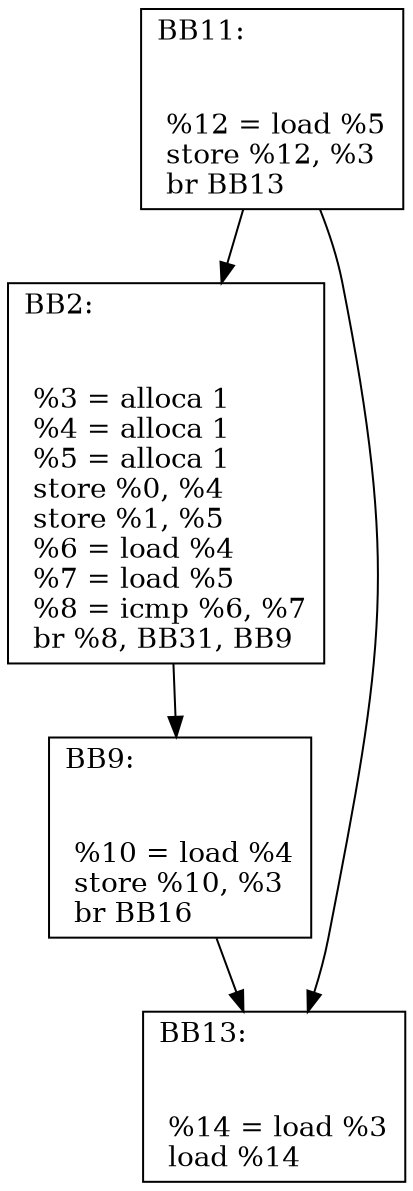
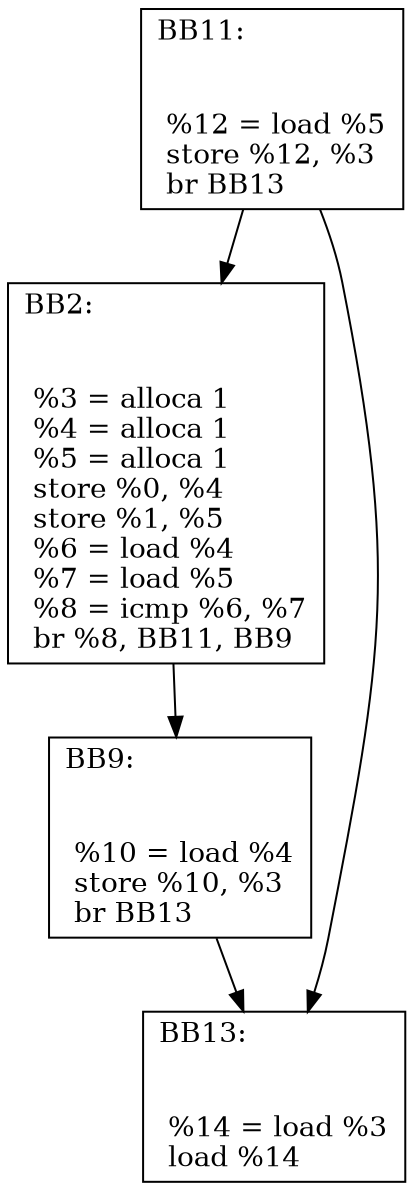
  digraph {
    node [shape=record]
-   n1 [label="{BB2:\l\l\n	 %3 = alloca  1\l	 %4 = alloca  1\l	 %5 = alloca  1\l	 store  %0,  %4\l	 store  %1,  %5\l	 %6 = load  %4\l	 %7 = load  %5\l	 %8 = icmp  %6,  %7\l	 br %8, BB31, BB9\l	}"]
-   n2 [label="{BB9:\l\l\n	 %10 = load  %4\l	 store  %10,  %3\l	 br BB16\l	}"]
+   n1 [label="{BB2:\l\l\n	 %3 = alloca  1\l	 %4 = alloca  1\l	 %5 = alloca  1\l	 store  %0,  %4\l	 store  %1,  %5\l	 %6 = load  %4\l	 %7 = load  %5\l	 %8 = icmp  %6,  %7\l	 br %8, BB11, BB9\l	}"]
+   n2 [label="{BB9:\l\l\n	 %10 = load  %4\l	 store  %10,  %3\l	 br BB13\l	}"]
    n3 [label="{BB13:\l\l\n	 %14 = load  %3\l	 load %14\l	}"]
    n4 [label="{BB11:\l\l\n	 %12 = load  %5\l	 store  %12,  %3\l	 br BB13\l	}"]
    n1 -> n2
    n2 -> n3
    n4 -> n1
    n4 -> n3
  }
